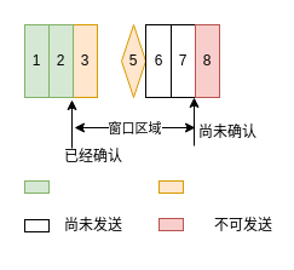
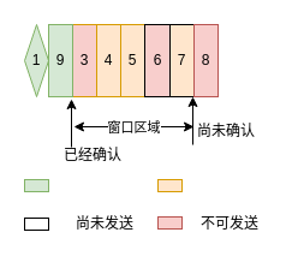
  <mxCell id="0" />
  <mxCell id="1" parent="0" />
- <mxCell id="2" value="1" style="rounded=0;whiteSpace=wrap;html=1;fillColor=#d5e8d4;strokeColor=#82b366;" parent="1" vertex="1"><mxGeometry x="20" y="20" width="20" height="60" as="geometry" /></mxCell>
- <mxCell id="4" value="3" style="rounded=0;whiteSpace=wrap;html=1;fillColor=#ffe6cc;strokeColor=#d79b00;" parent="1" vertex="1"><mxGeometry x="60" y="20" width="20" height="60" as="geometry" /></mxCell>
- <mxCell id="5" value="2" style="rounded=0;whiteSpace=wrap;html=1;fillColor=#d5e8d4;strokeColor=#82b366;" parent="1" vertex="1"><mxGeometry x="40" y="20" width="20" height="60" as="geometry" /></mxCell>
- <mxCell id="6" value="5" style="rhombus;whiteSpace=wrap;html=1;fillColor=#ffe6cc;strokeColor=#d79b00;" parent="1" vertex="1"><mxGeometry x="100" y="20" width="20" height="60" as="geometry" /></mxCell>
- <mxCell id="7" value="6" style="rounded=0;whiteSpace=wrap;html=1;" parent="1" vertex="1"><mxGeometry x="120" y="20" width="22" height="60" as="geometry" /></mxCell>
- <mxCell id="8" value="7" style="rounded=0;whiteSpace=wrap;html=1;" parent="1" vertex="1"><mxGeometry x="141" y="20" width="20" height="60" as="geometry" /></mxCell>
+ <mxCell id="2" value="1" style="rhombus;whiteSpace=wrap;html=1;fillColor=#d5e8d4;strokeColor=#82b366;" parent="1" vertex="1"><mxGeometry x="20" y="20" width="20" height="60" as="geometry" /></mxCell>
+ <mxCell id="3" value="4" style="rounded=0;whiteSpace=wrap;html=1;fillColor=#ffe6cc;strokeColor=#d79b00;" parent="1" vertex="1"><mxGeometry x="80" y="20" width="20" height="60" as="geometry" /></mxCell>
+ <mxCell id="4" value="3" style="rounded=0;whiteSpace=wrap;html=1;fillColor=#f8cecc;strokeColor=#d79b00;" parent="1" vertex="1"><mxGeometry x="60" y="20" width="20" height="60" as="geometry" /></mxCell>
+ <mxCell id="5" value="9" style="rounded=0;whiteSpace=wrap;html=1;fillColor=#d5e8d4;strokeColor=#82b366;" parent="1" vertex="1"><mxGeometry x="40" y="20" width="20" height="60" as="geometry" /></mxCell>
+ <mxCell id="6" value="5" style="rounded=0;whiteSpace=wrap;html=1;fillColor=#ffe6cc;strokeColor=#d79b00;" parent="1" vertex="1"><mxGeometry x="100" y="20" width="20" height="60" as="geometry" /></mxCell>
+ <mxCell id="7" value="6" style="rounded=0;whiteSpace=wrap;html=1;fillColor=#f8cecc;" parent="1" vertex="1"><mxGeometry x="120" y="20" width="22" height="60" as="geometry" /></mxCell>
+ <mxCell id="8" value="7" style="rounded=0;whiteSpace=wrap;html=1;fillColor=#ffe6cc;" parent="1" vertex="1"><mxGeometry x="141" y="20" width="20" height="60" as="geometry" /></mxCell>
  <mxCell id="9" value="8" style="rounded=0;whiteSpace=wrap;html=1;fillColor=#f8cecc;strokeColor=#b85450;" parent="1" vertex="1"><mxGeometry x="161" y="20" width="20" height="60" as="geometry" /></mxCell>
  <mxCell id="10" value="" style="endArrow=classic;html=1;rounded=0;" parent="1" edge="1"><mxGeometry width="50" height="50" relative="1" as="geometry"><mxPoint x="59" y="122" as="sourcePoint" /><mxPoint x="59" y="82" as="targetPoint" /></mxGeometry></mxCell>
  <mxCell id="11" value="" style="endArrow=classic;html=1;rounded=0;" parent="1" edge="1"><mxGeometry width="50" height="50" relative="1" as="geometry"><mxPoint x="160" y="120" as="sourcePoint" /><mxPoint x="160" y="80" as="targetPoint" /></mxGeometry></mxCell>
  <mxCell id="12" value="" style="endArrow=classic;html=1;rounded=0;startArrow=classic;startFill=1;endFill=1;" parent="1" edge="1"><mxGeometry width="50" height="50" relative="1" as="geometry"><mxPoint x="61" y="105" as="sourcePoint" /><mxPoint x="161" y="105" as="targetPoint" /></mxGeometry></mxCell>
  <mxCell id="13" value="窗口区域" style="edgeLabel;html=1;align=center;verticalAlign=middle;resizable=0;points=[];" parent="12" vertex="1" connectable="0"><mxGeometry x="-0.38" relative="1" as="geometry"><mxPoint x="18" as="offset" /></mxGeometry></mxCell>
  <mxCell id="14" value="" style="rounded=0;whiteSpace=wrap;html=1;fillColor=#d5e8d4;strokeColor=#82b366;" parent="1" vertex="1"><mxGeometry x="20" y="149" width="20" height="10" as="geometry" /></mxCell>
  <mxCell id="15" value="已经确认" style="text;html=1;strokeColor=none;fillColor=none;align=center;verticalAlign=middle;whiteSpace=wrap;rounded=0;" parent="1" vertex="1"><mxGeometry x="47" y="114" width="60" height="30" as="geometry" /></mxCell>
  <mxCell id="16" value="" style="rounded=0;whiteSpace=wrap;html=1;fillColor=#ffe6cc;strokeColor=#d79b00;" parent="1" vertex="1"><mxGeometry x="131" y="149" width="20" height="10" as="geometry" /></mxCell>
  <mxCell id="17" value="尚未确认" style="text;html=1;strokeColor=none;fillColor=none;align=center;verticalAlign=middle;whiteSpace=wrap;rounded=0;" parent="1" vertex="1"><mxGeometry x="158" y="94" width="60" height="30" as="geometry" /></mxCell>
  <mxCell id="18" value="" style="rounded=0;whiteSpace=wrap;html=1;" parent="1" vertex="1"><mxGeometry x="20" y="181" width="20" height="10" as="geometry" /></mxCell>
- <mxCell id="19" value="尚未发送" style="text;html=1;strokeColor=none;fillColor=none;align=center;verticalAlign=middle;whiteSpace=wrap;rounded=0;" parent="1" vertex="1"><mxGeometry x="47" y="171" width="60" height="30" as="geometry" /></mxCell>
+ <mxCell id="19" value="尚未发送" style="text;html=1;strokeColor=none;fillColor=none;align=center;verticalAlign=middle;whiteSpace=wrap;rounded=0;" parent="1" vertex="1"><mxGeometry x="57" y="171" width="60" height="30" as="geometry" /></mxCell>
  <mxCell id="20" value="" style="rounded=0;whiteSpace=wrap;html=1;fillColor=#f8cecc;strokeColor=#b85450;" parent="1" vertex="1"><mxGeometry x="131" y="180" width="20" height="10" as="geometry" /></mxCell>
- <mxCell id="21" value="不可发送" style="text;html=1;strokeColor=none;fillColor=none;align=center;verticalAlign=middle;whiteSpace=wrap;rounded=0;" parent="1" vertex="1"><mxGeometry x="171" y="171" width="60" height="30" as="geometry" /></mxCell>
+ <mxCell id="21" value="不可发送" style="text;html=1;strokeColor=none;fillColor=none;align=center;verticalAlign=middle;whiteSpace=wrap;rounded=0;" parent="1" vertex="1"><mxGeometry x="161" y="171" width="60" height="30" as="geometry" /></mxCell>
